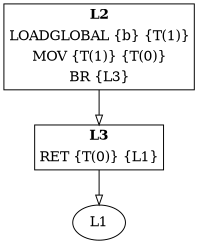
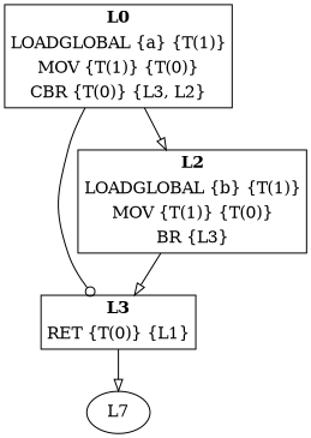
  digraph {
    node [margin=0 shape=none]
    edge [arrowhead=onormal]
+   n1 [label=<<TABLE BORDER="1" CELLBORDER="0"> <TR><TD><B>L0</B></TD></TR> <TR><TD>LOADGLOBAL {a} {T(1)}</TD></TR> <TR><TD>MOV {T(1)} {T(0)}</TD></TR> <TR><TD>CBR {T(0)} {L3, L2}</TD></TR> </TABLE>>]
    n2 [label=<<TABLE BORDER="1" CELLBORDER="0"> <TR><TD><B>L3</B></TD></TR> <TR><TD>RET {T(0)} {L1}</TD></TR> </TABLE>>]
    n3 [label=<<TABLE BORDER="1" CELLBORDER="0"> <TR><TD><B>L2</B></TD></TR> <TR><TD>LOADGLOBAL {b} {T(1)}</TD></TR> <TR><TD>MOV {T(1)} {T(0)}</TD></TR> <TR><TD>BR {L3}</TD></TR> </TABLE>>]
-   L1 [margin="" shape=""]
+   L1 [label=L7 margin="" shape=""]
+   n1 -> n2 [arrowhead=odot]
+   n1 -> n3
    n2 -> L1
    n3 -> n2
  }
